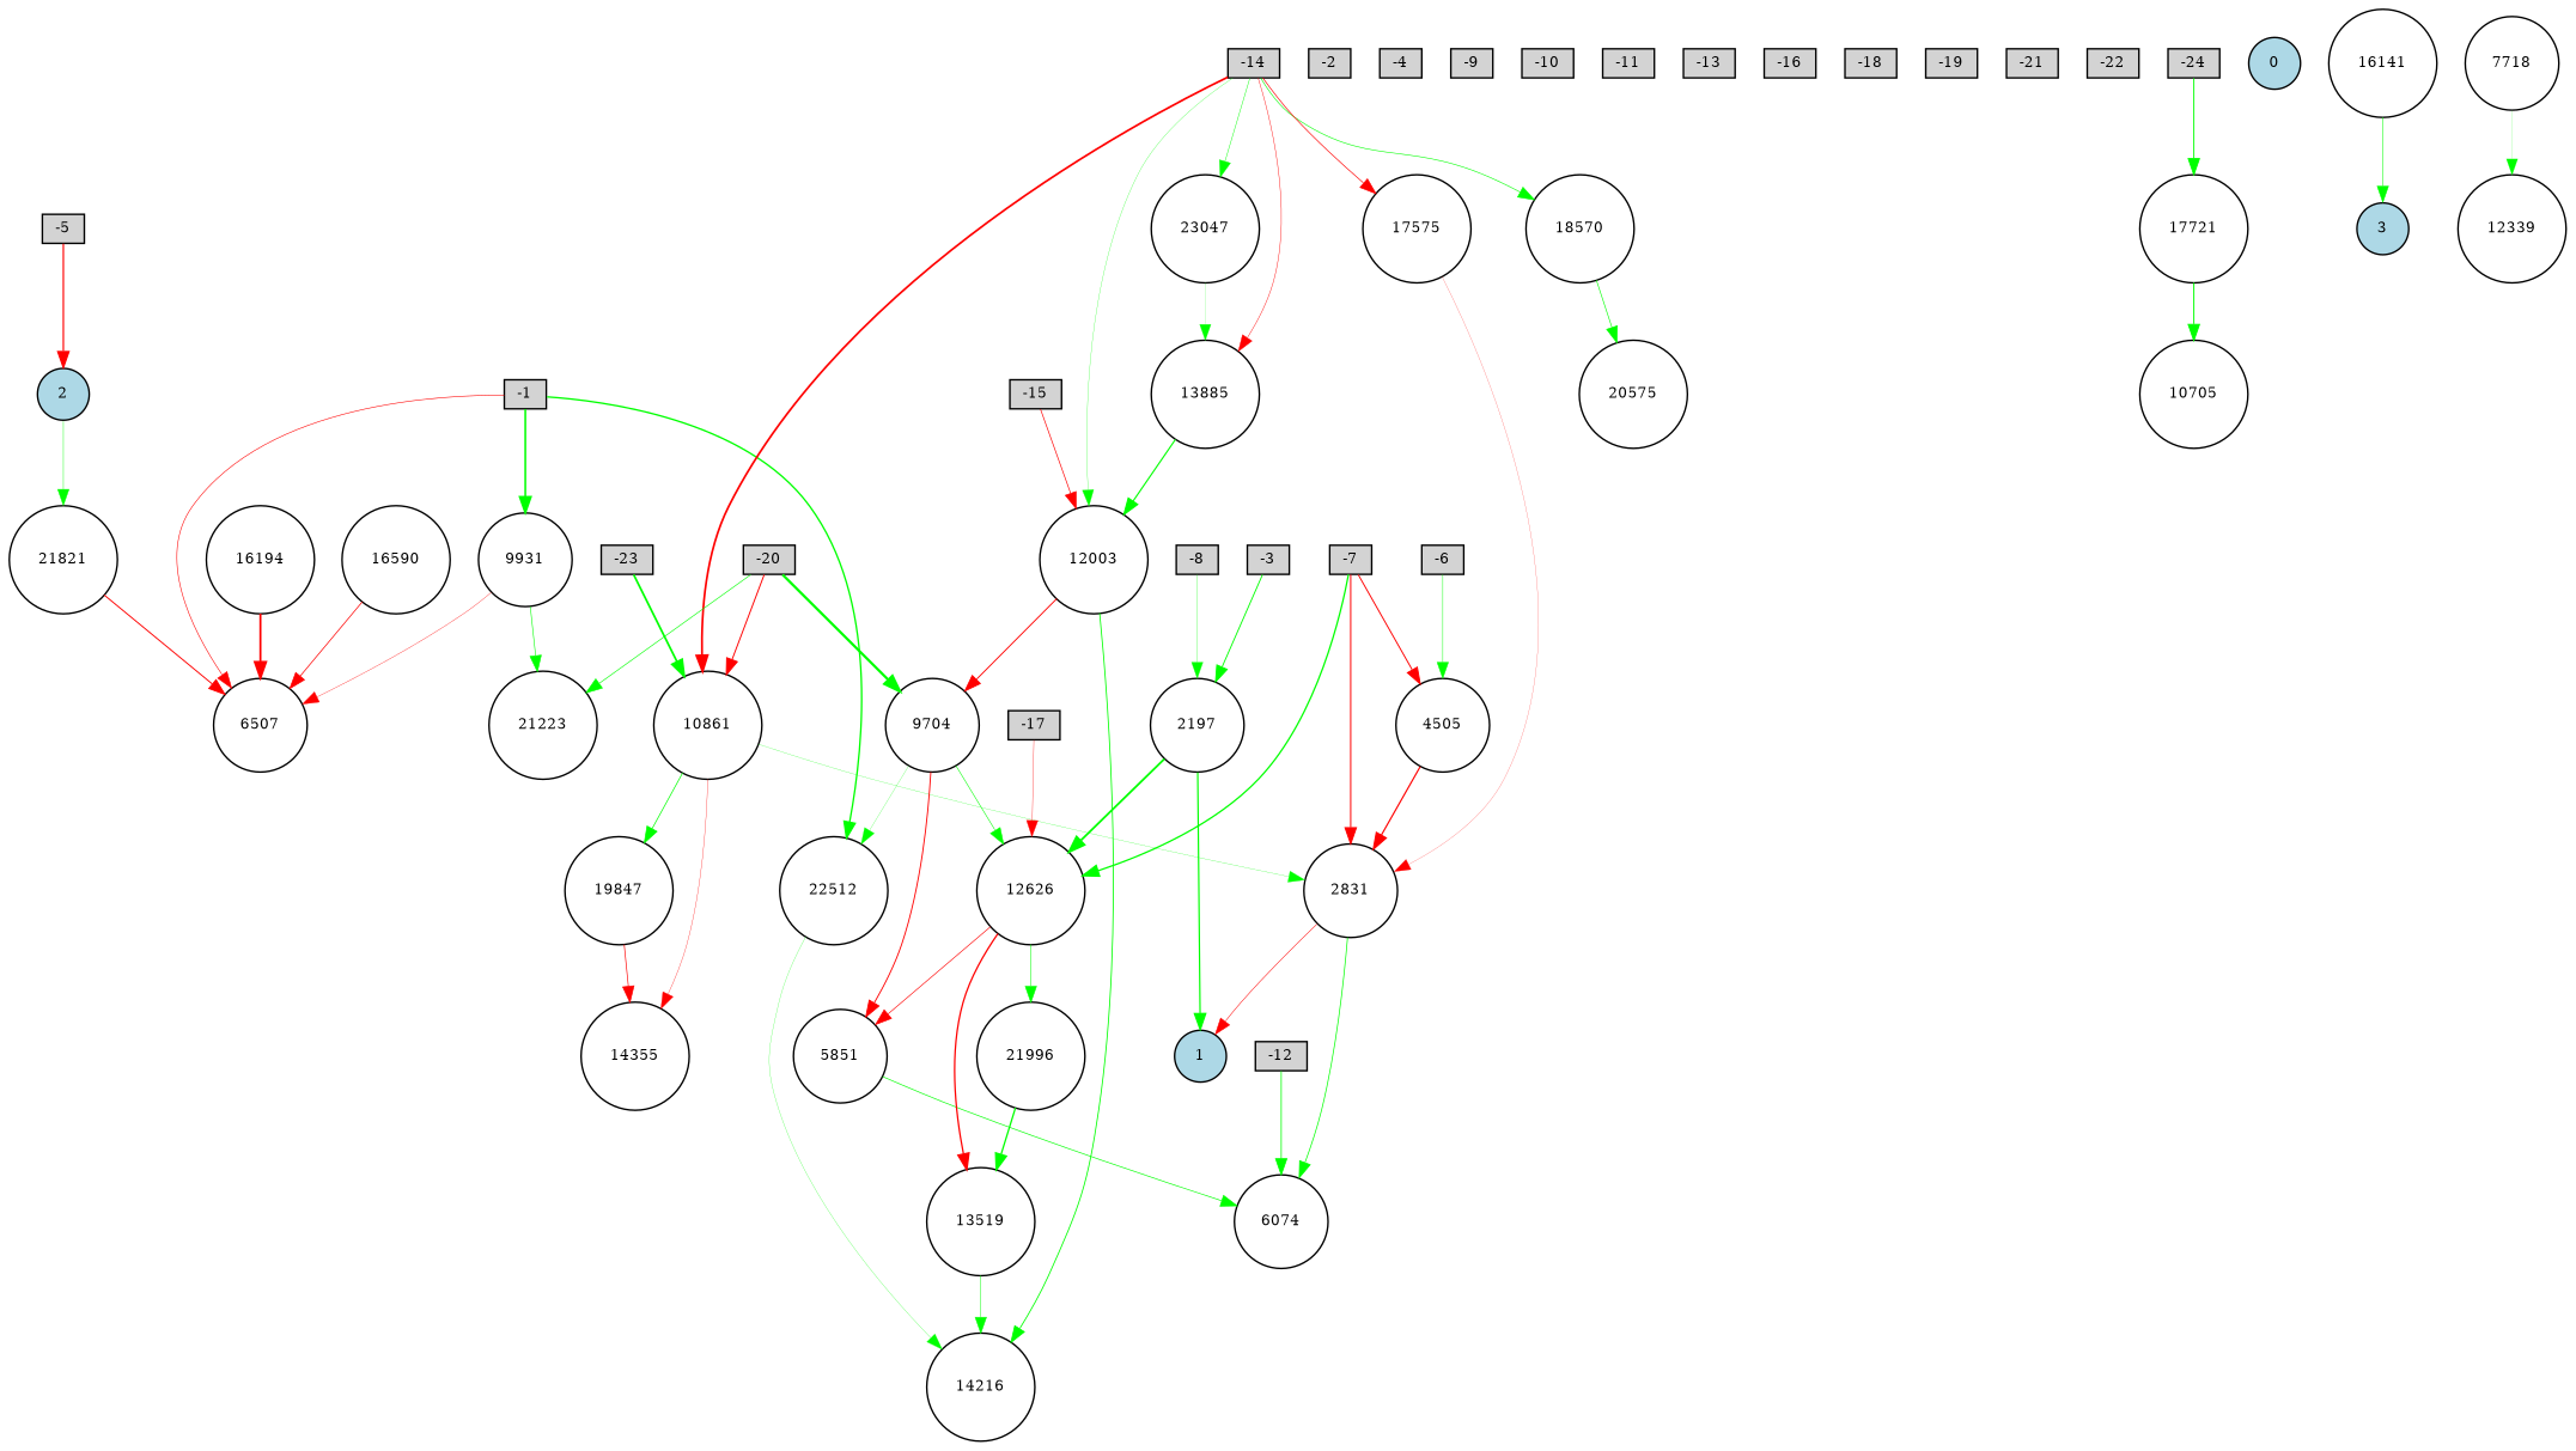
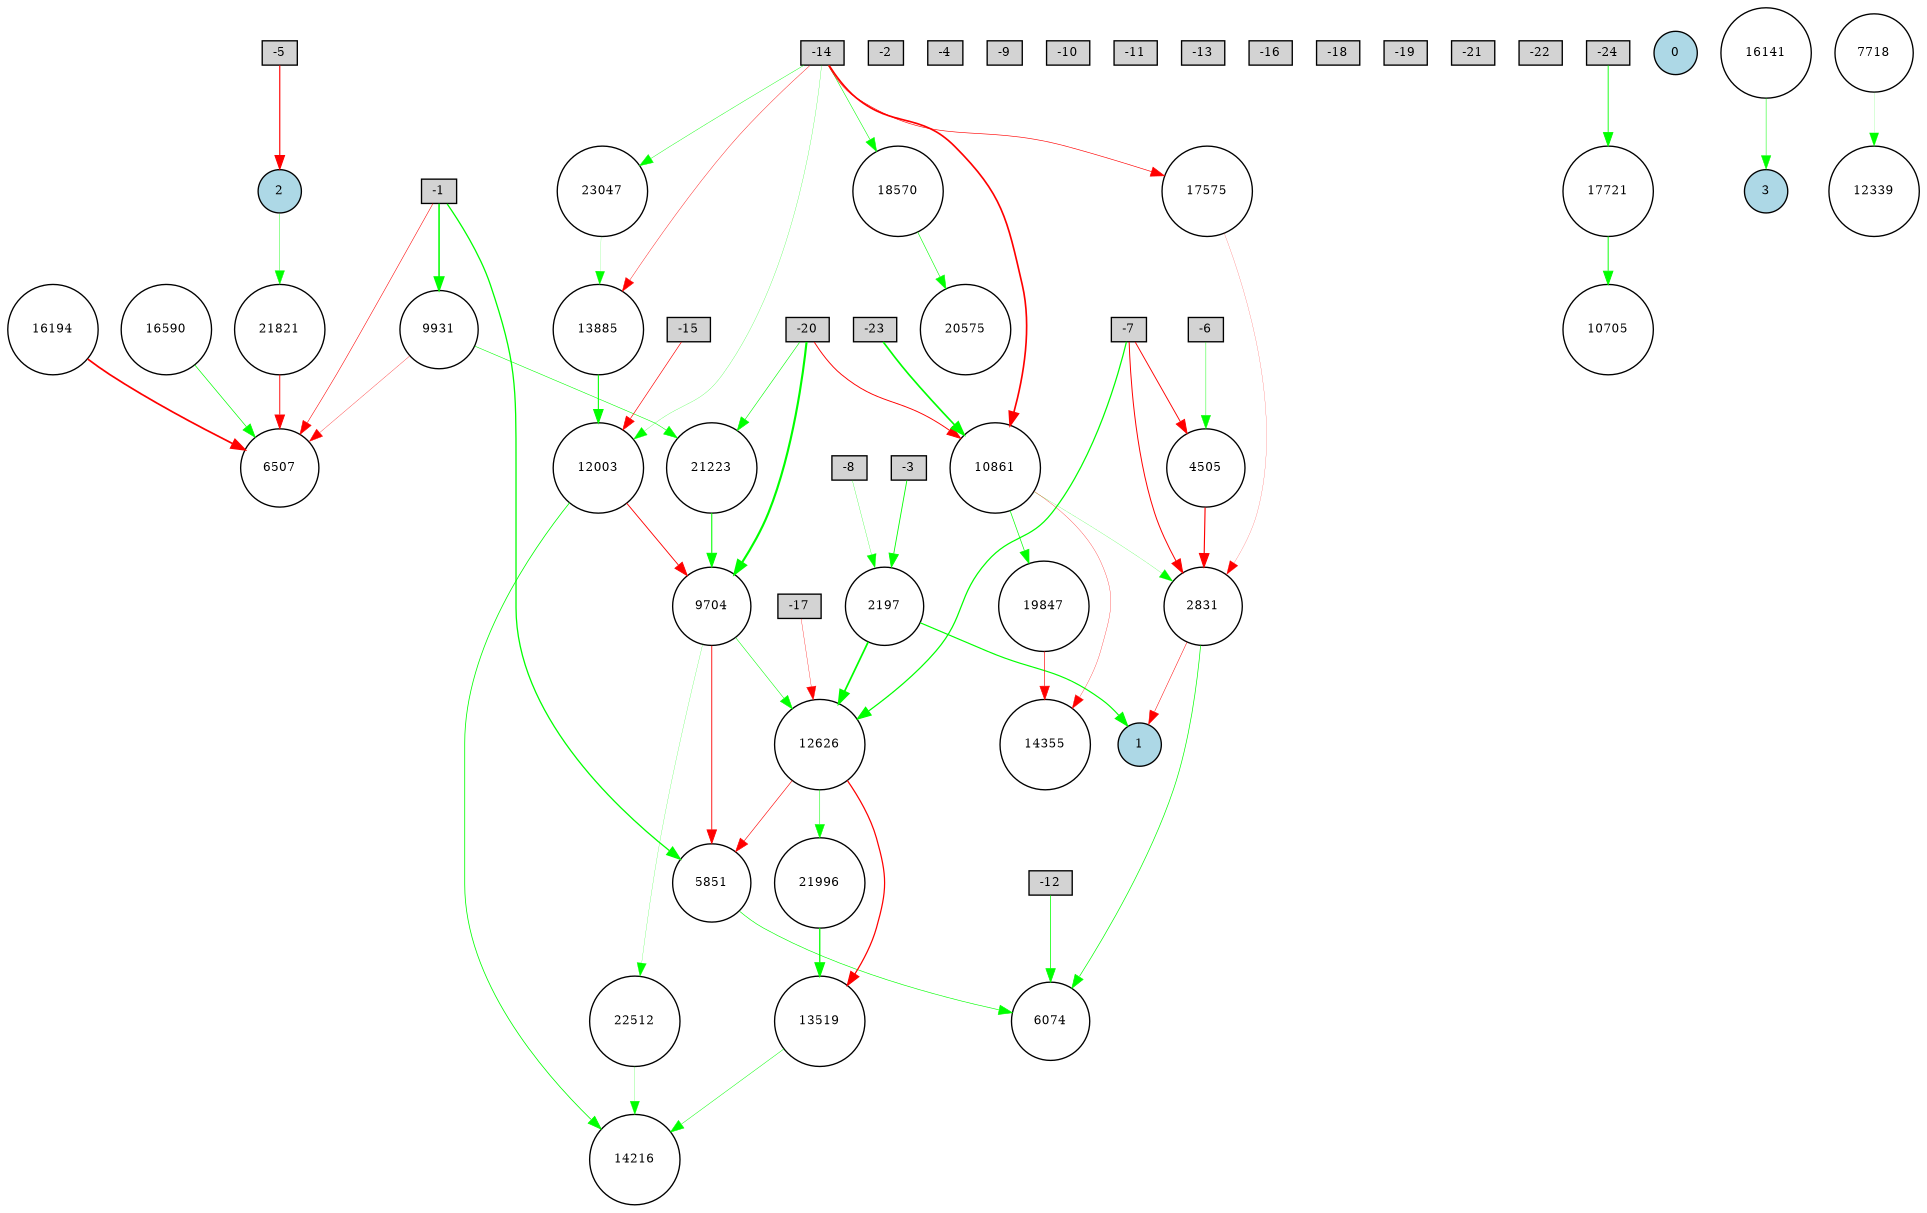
  digraph {
    fontname="DejaVu Serif"
    node [fillcolor=white fontname="DejaVu Serif" fontsize=9 shape=circle style=filled]
    edge [color=green fontname="DejaVu Serif" style=solid]
    -1 [fillcolor=lightgray height=0.2 shape=box width=0.2]
    9931 [height=0.2 width=0.2]
    5851 [height=0.2 width=0.2]
    6507 [height=0.2 width=0.2]
    21223 [height=0.2 width=0.2]
    6074 [height=0.2 width=0.2]
    -2 [fillcolor=lightgray height=0.2 shape=box width=0.2]
    -3 [fillcolor=lightgray height=0.2 shape=box width=0.2]
    2197 [height=0.2 width=0.2]
    12626 [height=0.2 width=0.2]
    1 [fillcolor=lightblue height=0.2 width=0.2]
    -4 [fillcolor=lightgray height=0.2 shape=box width=0.2]
    -5 [fillcolor=lightgray height=0.2 shape=box width=0.2]
    2 [fillcolor=lightblue height=0.2 width=0.2]
    21821 [height=0.2 width=0.2]
    -6 [fillcolor=lightgray height=0.2 shape=box width=0.2]
    4505 [height=0.2 width=0.2]
    2831 [height=0.2 width=0.2]
    -7 [fillcolor=lightgray height=0.2 shape=box width=0.2]
    13519 [height=0.2 width=0.2]
    21996 [height=0.2 width=0.2]
    -8 [fillcolor=lightgray height=0.2 shape=box width=0.2]
    -9 [fillcolor=lightgray height=0.2 shape=box width=0.2]
    -10 [fillcolor=lightgray height=0.2 shape=box width=0.2]
    -11 [fillcolor=lightgray height=0.2 shape=box width=0.2]
    -12 [fillcolor=lightgray height=0.2 shape=box width=0.2]
    -13 [fillcolor=lightgray height=0.2 shape=box width=0.2]
    -14 [fillcolor=lightgray height=0.2 shape=box width=0.2]
    23047 [height=0.2 width=0.2]
    18570 [height=0.2 width=0.2]
    17575 [height=0.2 width=0.2]
    13885 [height=0.2 width=0.2]
    12003 [height=0.2 width=0.2]
    10861 [height=0.2 width=0.2]
    20575 [height=0.2 width=0.2]
    9704 [height=0.2 width=0.2]
    14216 [height=0.2 width=0.2]
    19847 [height=0.2 width=0.2]
    14355 [height=0.2 width=0.2]
    -15 [fillcolor=lightgray height=0.2 shape=box width=0.2]
    -16 [fillcolor=lightgray height=0.2 shape=box width=0.2]
    -17 [fillcolor=lightgray height=0.2 shape=box width=0.2]
    -18 [fillcolor=lightgray height=0.2 shape=box width=0.2]
    -19 [fillcolor=lightgray height=0.2 shape=box width=0.2]
    -20 [fillcolor=lightgray height=0.2 shape=box width=0.2]
    22512 [height=0.2 width=0.2]
    -21 [fillcolor=lightgray height=0.2 shape=box width=0.2]
    -22 [fillcolor=lightgray height=0.2 shape=box width=0.2]
    -23 [fillcolor=lightgray height=0.2 shape=box width=0.2]
    -24 [fillcolor=lightgray height=0.2 shape=box width=0.2]
    17721 [height=0.2 width=0.2]
    10705 [height=0.2 width=0.2]
    0 [fillcolor=lightblue height=0.2 width=0.2]
    3 [fillcolor=lightblue height=0.2 width=0.2]
    16141 [height=0.2 width=0.2]
    7718 [height=0.2 width=0.2]
    12339 [height=0.2 width=0.2]
    16194 [height=0.2 width=0.2]
    16590 [height=0.2 width=0.2]
    -1 -> 9931 [penwidth=1.1260250463544876]
-   -1 -> 22512 [penwidth=0.953064187971565]
+   -1 -> 5851 [penwidth=0.953064187971565]
    -1 -> 6507 [color=red penwidth=0.4052513944636179]
    9931 -> 6507 [color=red penwidth=0.234309950997073]
    9931 -> 21223 [penwidth=0.4107370211173418]
    5851 -> 6074 [penwidth=0.4604063388155213]
+   21223 -> 9704 [penwidth=0.7918978669539674]
    -3 -> 2197 [penwidth=0.6384294842256021]
    2197 -> 12626 [penwidth=1.276408763230694]
    2197 -> 1 [penwidth=0.8617322165114482]
    12626 -> 5851 [color=red penwidth=0.45021504133850765]
    12626 -> 13519 [color=red penwidth=0.9105387722523375]
    12626 -> 21996 [penwidth=0.3767011141537847]
    -5 -> 2 [color=red penwidth=0.8479479561528284]
    2 -> 21821 [penwidth=0.30311137897055185]
    21821 -> 6507 [color=red penwidth=0.6779111551123133]
    -6 -> 4505 [penwidth=0.3179272946051842]
    4505 -> 2831 [color=red penwidth=0.8376601731451137]
    2831 -> 6074 [penwidth=0.5141608180889468]
    2831 -> 1 [color=red penwidth=0.36207540509566316]
    -7 -> 12626 [penwidth=0.9090923419681207]
    -7 -> 4505 [color=red penwidth=0.6877806002173968]
    -7 -> 2831 [color=red penwidth=0.7318702263646224]
    13519 -> 14216 [penwidth=0.337057459683206]
    21996 -> 13519 [penwidth=0.929418659922864]
    -8 -> 2197 [penwidth=0.2051141364526287]
    -12 -> 6074 [penwidth=0.5528639423930581]
    -14 -> 23047 [penwidth=0.3112097317992665]
    -14 -> 18570 [penwidth=0.40989404879103464]
    -14 -> 17575 [color=red penwidth=0.46476042091212943]
    -14 -> 13885 [color=red penwidth=0.3012489830294925]
    -14 -> 12003 [penwidth=0.1834970679620067]
    -14 -> 10861 [color=red penwidth=1.2359614188751638]
    23047 -> 13885 [penwidth=0.11321884449638417]
    18570 -> 20575 [penwidth=0.4369791135996013]
    17575 -> 2831 [color=red penwidth=0.13240177130269937]
    13885 -> 12003 [penwidth=0.8030041374169063]
    12003 -> 9704 [color=red penwidth=0.6601905550882913]
    12003 -> 14216 [penwidth=0.5906434610264255]
    10861 -> 2831 [penwidth=0.1569347758286052]
    10861 -> 19847 [penwidth=0.5087382407760492]
    10861 -> 14355 [color=red penwidth=0.21843060075335324]
    9704 -> 5851 [color=red penwidth=0.6475056090335713]
    9704 -> 12626 [penwidth=0.38989399570425753]
    9704 -> 22512 [penwidth=0.15871482422100236]
    19847 -> 14355 [color=red penwidth=0.4749797512407249]
    -15 -> 12003 [color=red penwidth=0.4794490257867181]
    -17 -> 12626 [color=red penwidth=0.23711194599353802]
    -20 -> 21223 [penwidth=0.43630447061924127]
    -20 -> 10861 [color=red penwidth=0.6920338721949767]
    -20 -> 9704 [penwidth=1.579844296491145]
    22512 -> 14216 [penwidth=0.1665104859884654]
    -23 -> 10861 [penwidth=1.234902758198665]
    -24 -> 17721 [penwidth=0.6463858245755962]
    17721 -> 10705 [penwidth=0.6940915238950587]
    16141 -> 3 [penwidth=0.369945323912482]
    7718 -> 12339 [penwidth=0.11092120691382441]
    16194 -> 6507 [color=red penwidth=1.2664166503314613]
-   16590 -> 6507 [color=red penwidth=0.5136106959959285]
+   16590 -> 6507 [penwidth=0.5136106959959285]
  }
